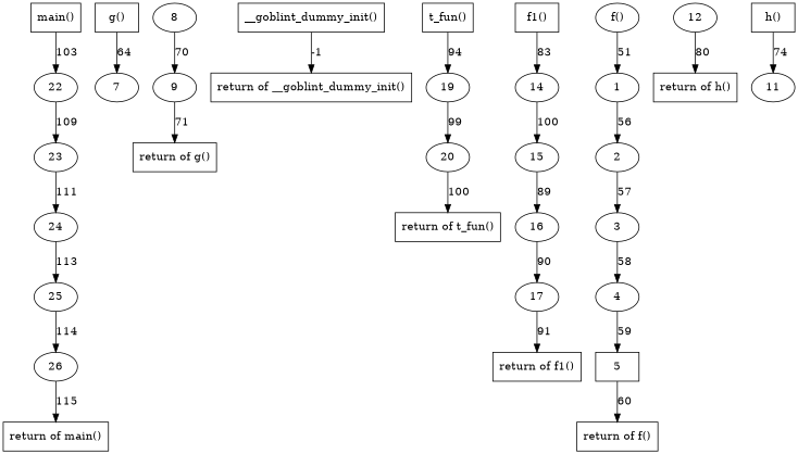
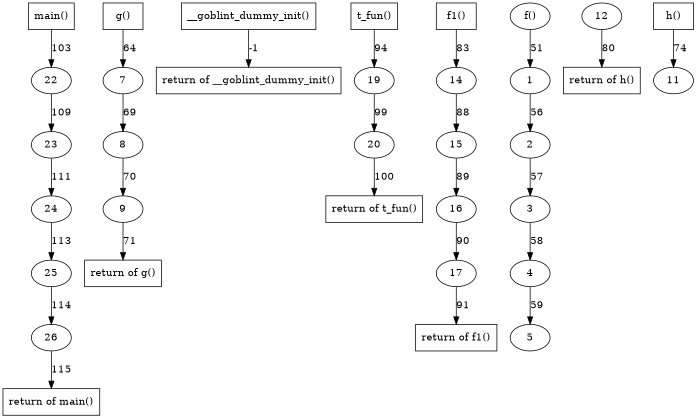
  digraph {
    25
    26
    n3 [label="return of main()" shape=box]
    22
    23
    24
    7
    8
    9
    n10 [label="return of g()" shape=box]
    n11 [label="__goblint_dummy_init()" shape=box]
    n12 [label="return of __goblint_dummy_init()" shape=box]
    n13 [label="t_fun()" shape=box]
    19
    20
    n16 [label="return of t_fun()" shape=box]
    n17 [label="f1()" shape=box]
    14
    15
    16
    4
-   5 [shape=box]
-   n23 [label="return of f()" shape=box]
+   5
    1
    2
    3
    n27 [label="return of h()" shape=box]
    12
    n29 [label="h()" shape=box]
    11
    n31 [label="main()" shape=box]
    17
    n33 [label="return of f1()" shape=box]
    n34 [label="g()" shape=box]
    n35 [label="f()" shape=ellipse]
    25 -> 26 [label=114]
    26 -> n3 [label=115]
    22 -> 23 [label=109]
    23 -> 24 [label=111]
    24 -> 25 [label=113]
+   7 -> 8 [label=69]
    8 -> 9 [label=70]
    9 -> n10 [label=71]
    n11 -> n12 [label=-1]
    n13 -> 19 [label=94]
    19 -> 20 [label=99]
    20 -> n16 [label=100]
    n17 -> 14 [label=83]
-   14 -> 15 [label=100]
+   14 -> 15 [label=88]
    15 -> 16 [label=89]
    16 -> 17 [label=90]
    4 -> 5 [label=59]
-   5 -> n23 [label=60]
    1 -> 2 [label=56]
    2 -> 3 [label=57]
    3 -> 4 [label=58]
    12 -> n27 [label=80]
    n29 -> 11 [label=74]
    n31 -> 22 [label=103]
    17 -> n33 [label=91]
    n34 -> 7 [label=64]
    n35 -> 1 [label=51]
  }
